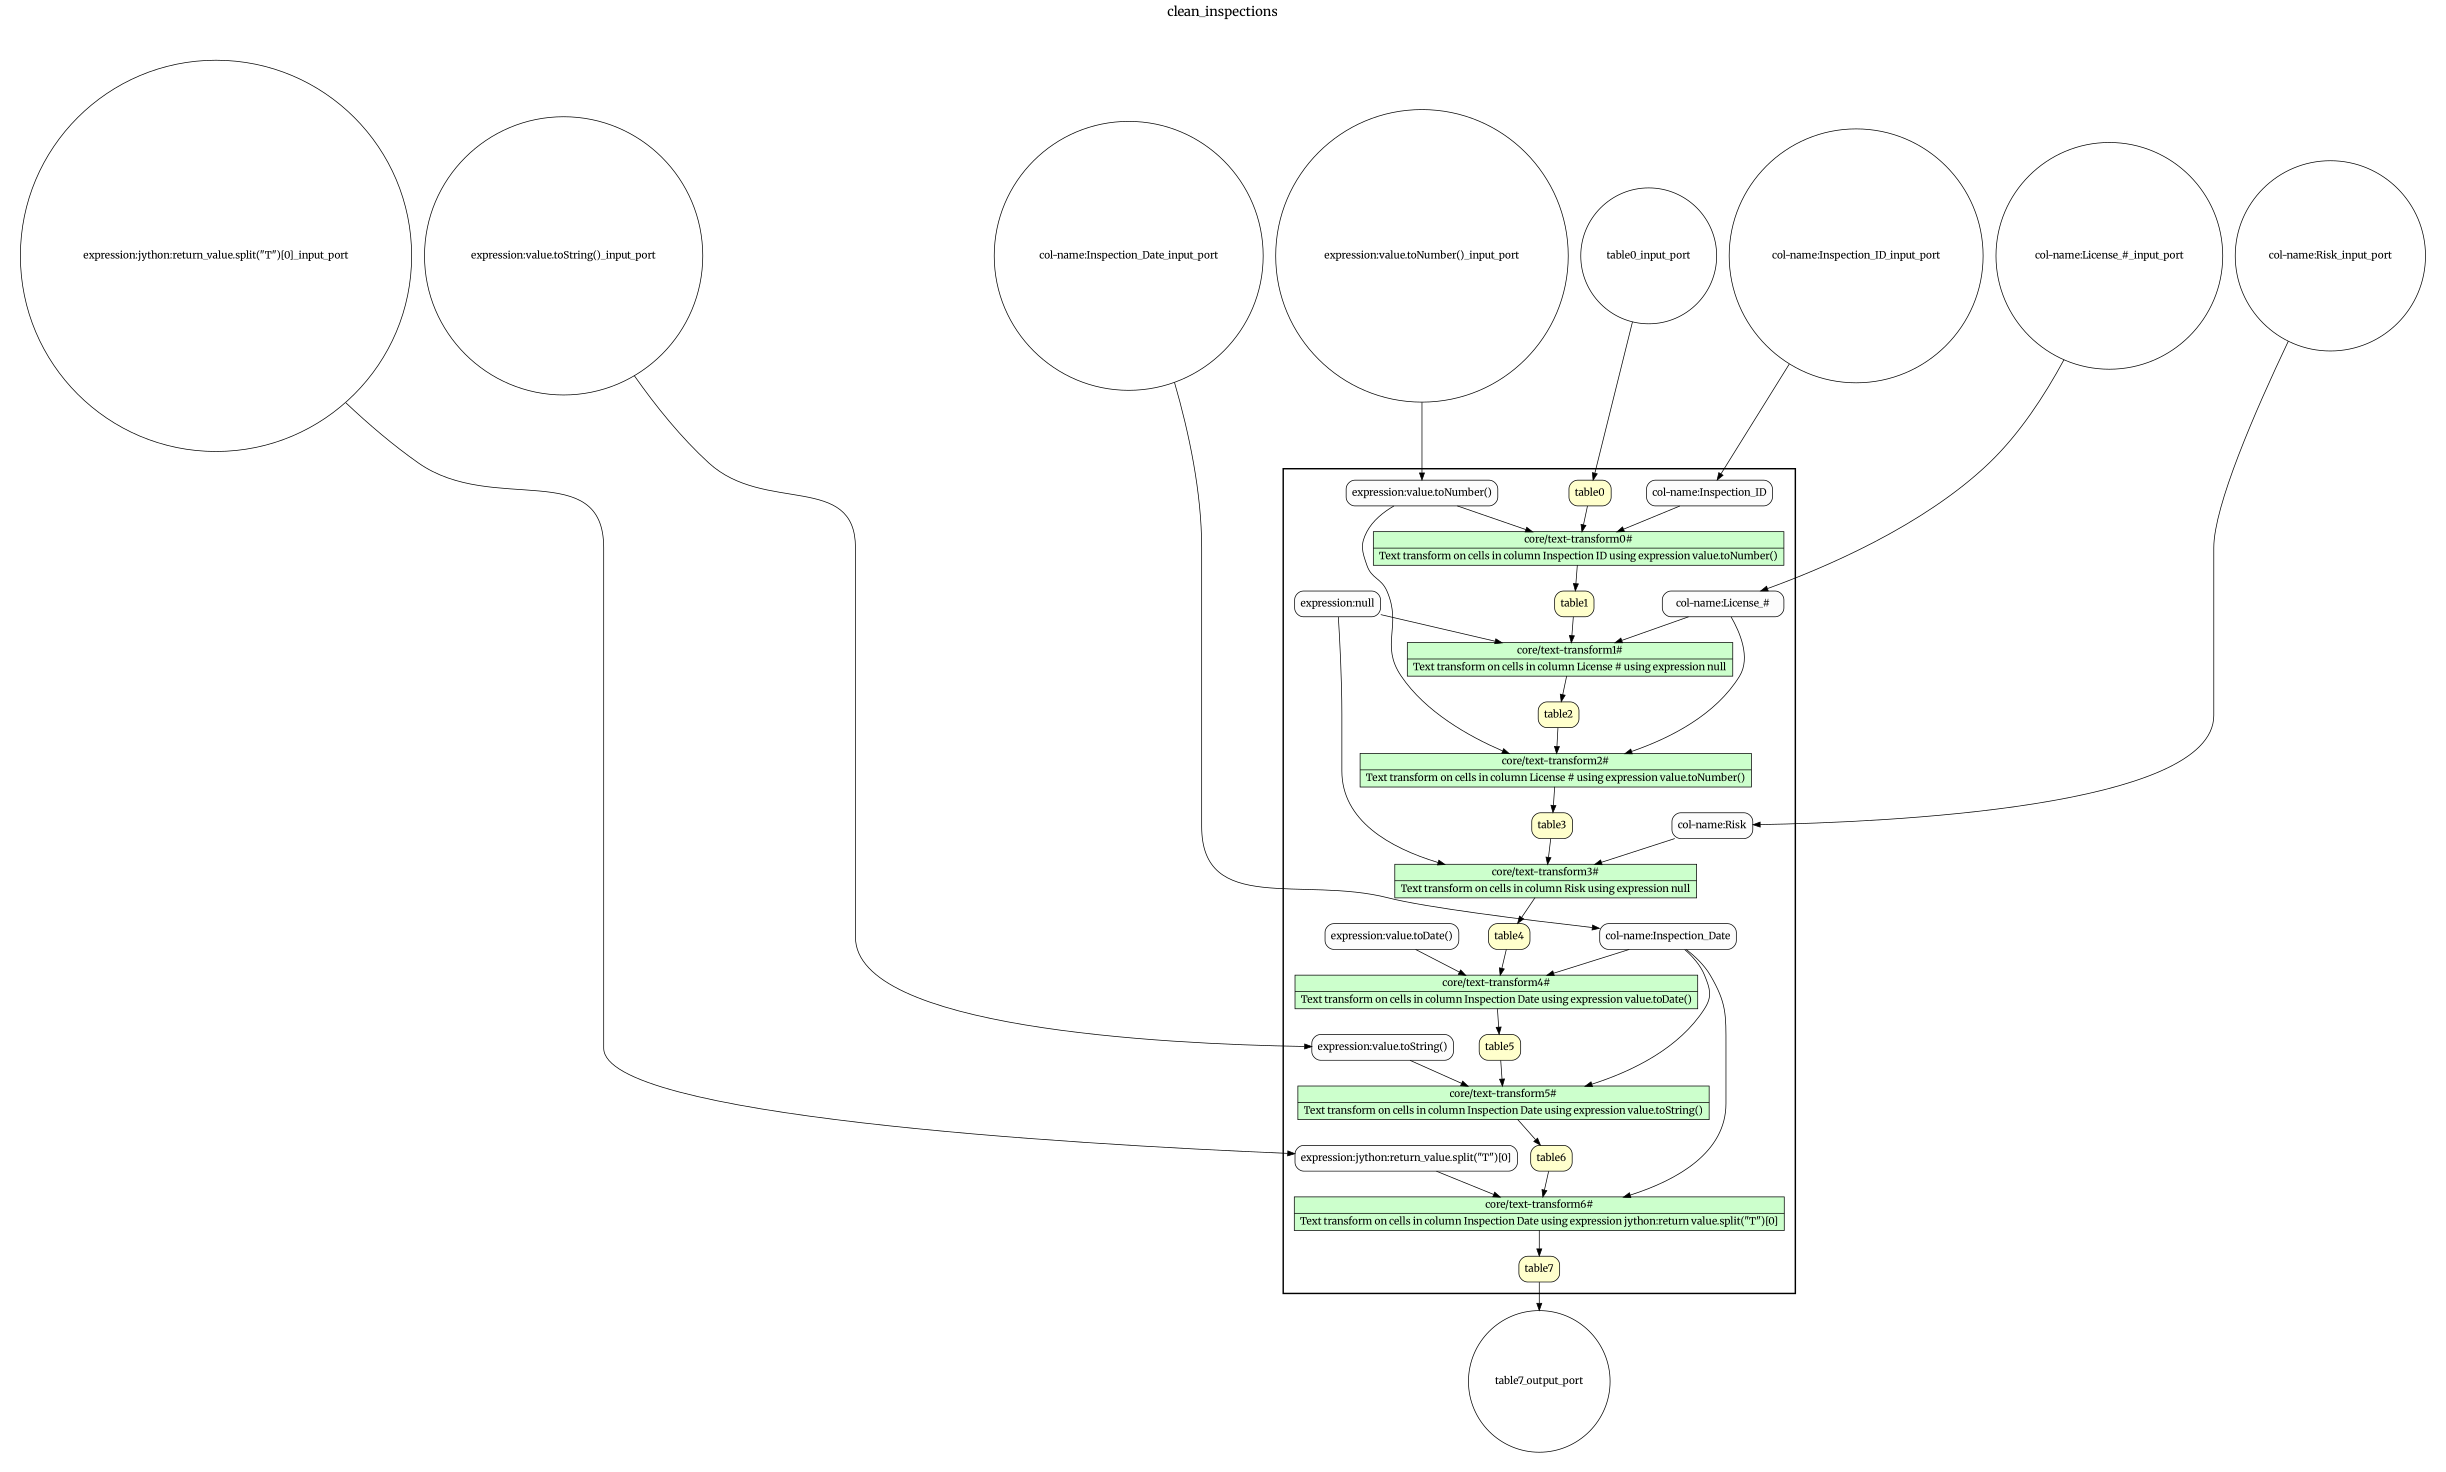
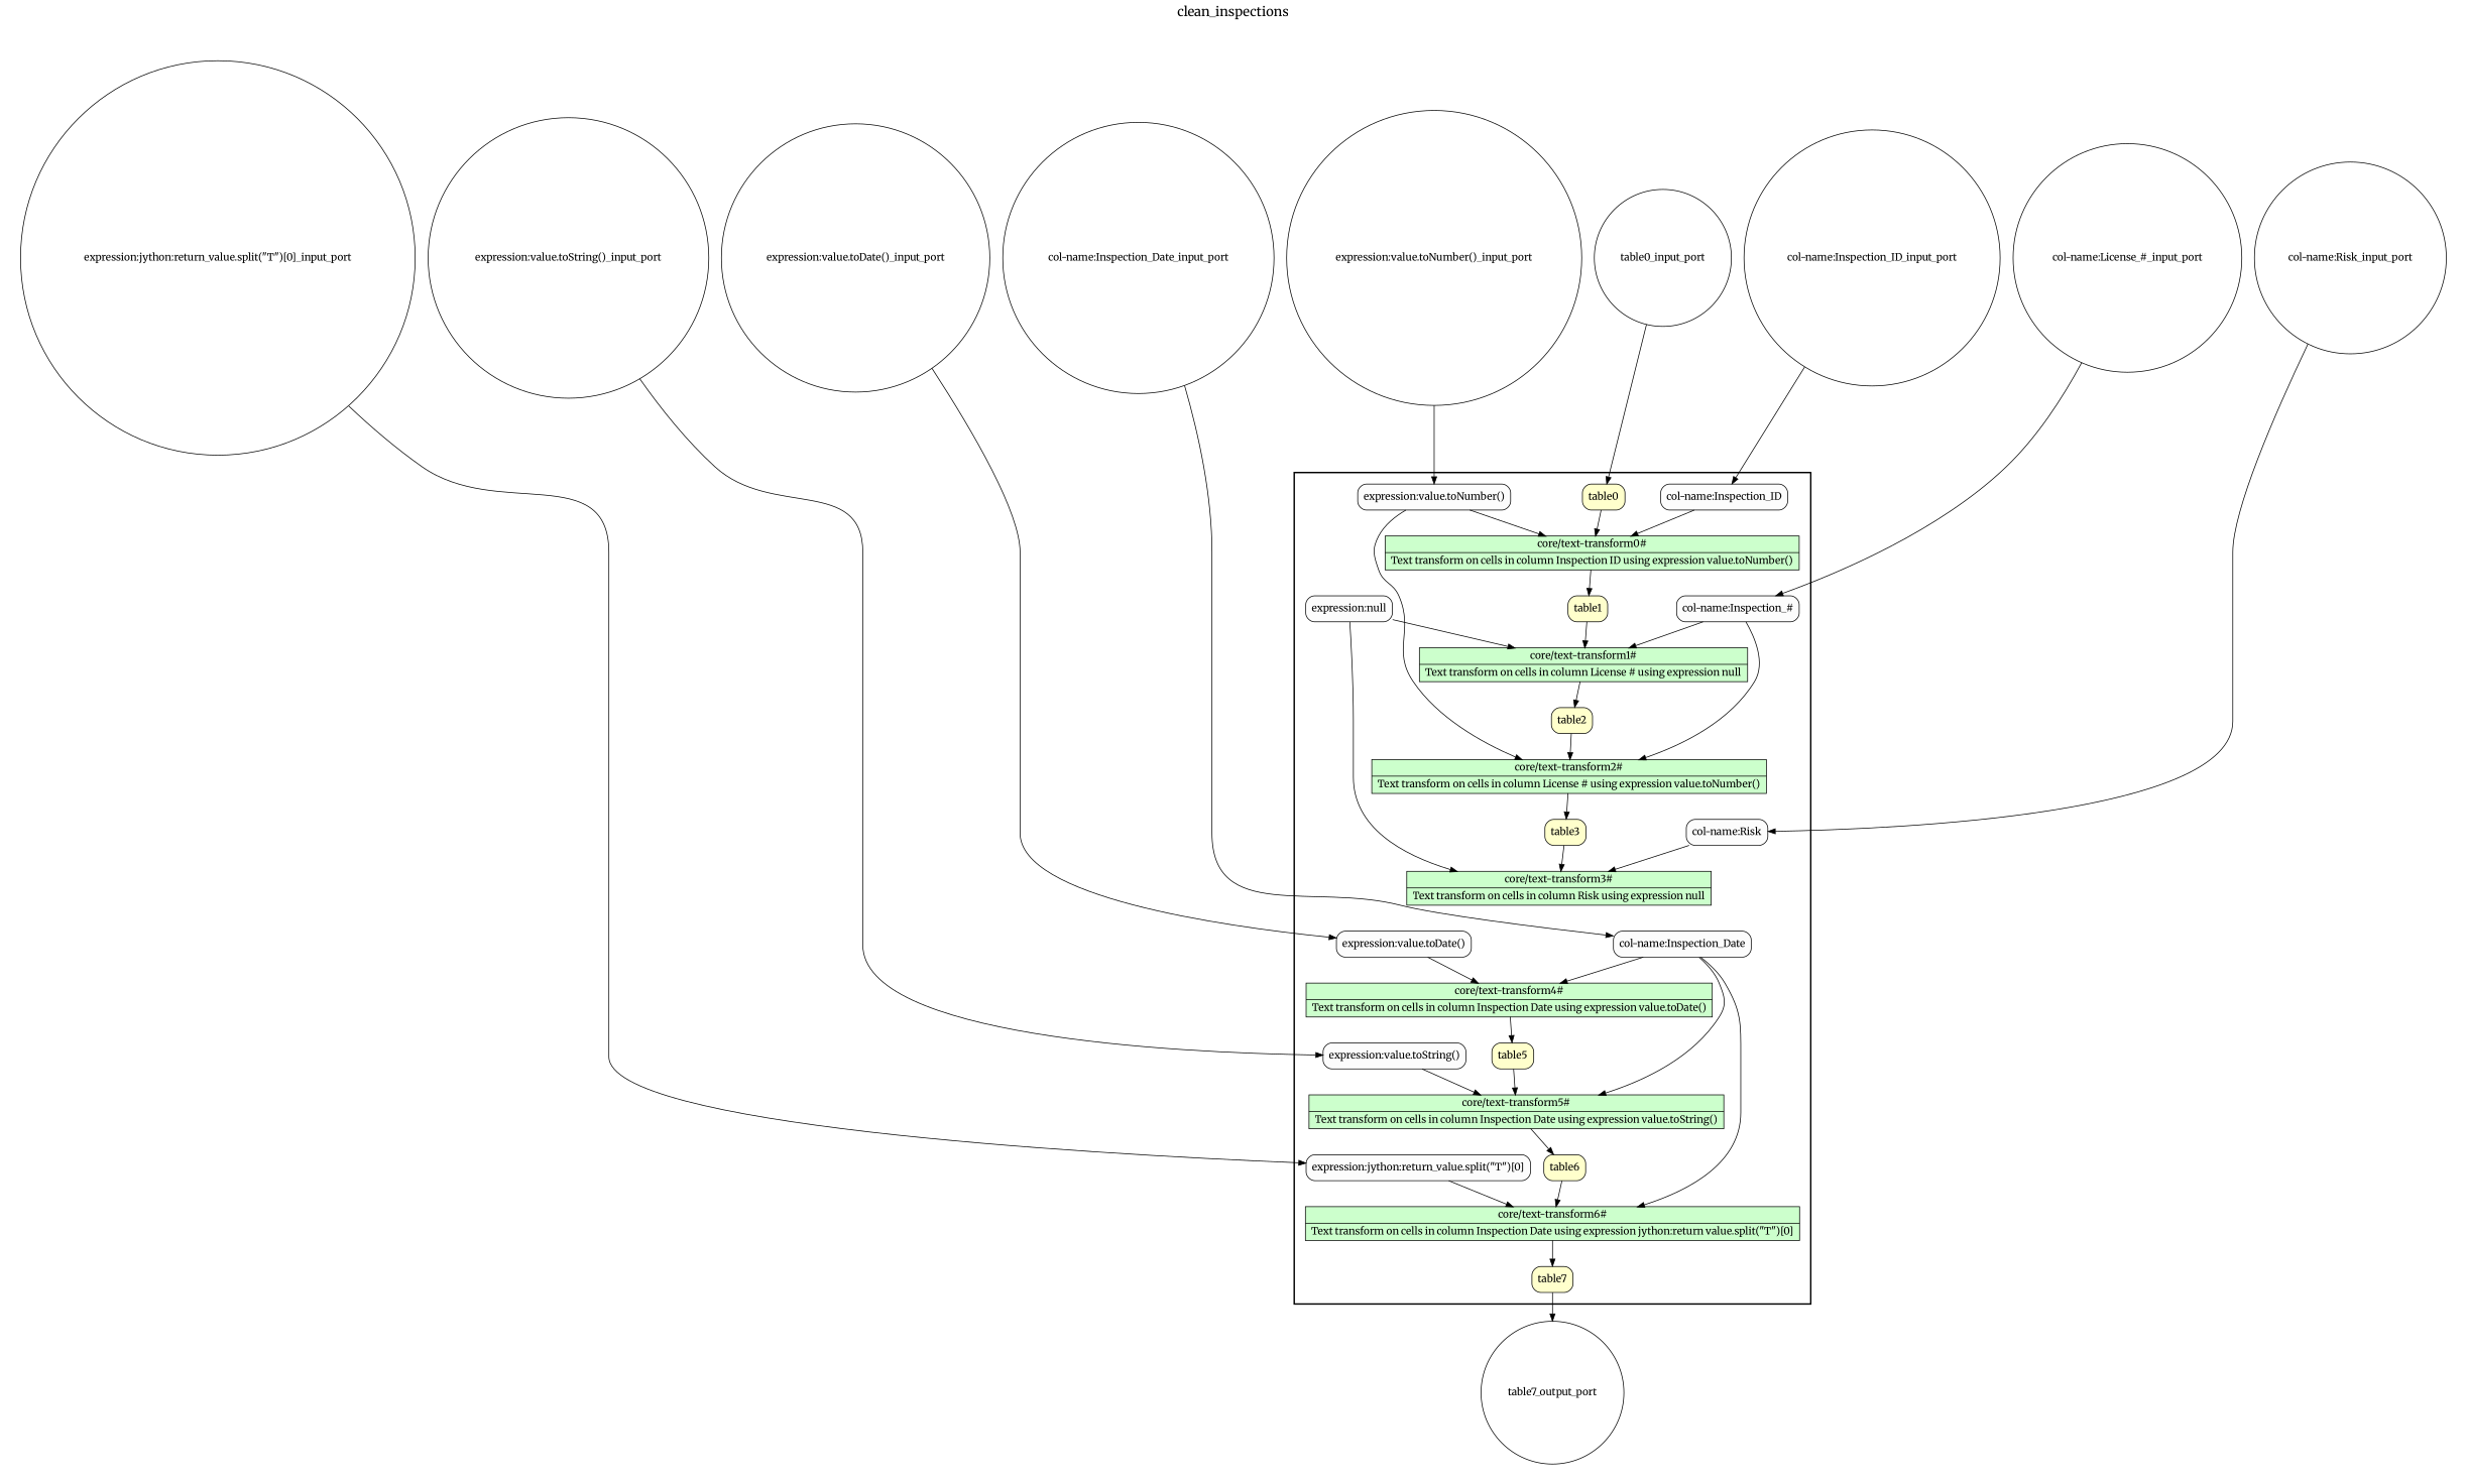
  digraph {
    fontname=Merriweather
    fontsize=18
    label=clean_inspections
    labelloc=t
    rankdir=TB
    node [fillcolor="#FFFFFF" fontname=Merriweather peripheries=1 shape=box style="rounded,filled"]
    edge [fontname=Merriweather]
    n1 [fillcolor="#CCFFCC" label="{<f0> core/text-transform0# |<f1> Text transform on cells in column Inspection ID using expression value.toNumber()}" rankdir=LR shape=record style=filled]
    table1 [fillcolor="#FFFFCC"]
    n3 [fillcolor="#CCFFCC" label="{<f0> core/text-transform1# |<f1> Text transform on cells in column License # using expression null}" rankdir=LR shape=record style=filled]
    table2 [fillcolor="#FFFFCC"]
    n5 [fillcolor="#CCFFCC" label="{<f0> core/text-transform2# |<f1> Text transform on cells in column License # using expression value.toNumber()}" rankdir=LR shape=record style=filled]
    table3 [fillcolor="#FFFFCC"]
    n7 [fillcolor="#CCFFCC" label="{<f0> core/text-transform3# |<f1> Text transform on cells in column Risk using expression null}" rankdir=LR shape=record style=filled]
-   table4 [fillcolor="#FFFFCC"]
    n9 [fillcolor="#CCFFCC" label="{<f0> core/text-transform4# |<f1> Text transform on cells in column Inspection Date using expression value.toDate()}" rankdir=LR shape=record style=filled]
    table5 [fillcolor="#FFFFCC"]
    n11 [fillcolor="#CCFFCC" label="{<f0> core/text-transform5# |<f1> Text transform on cells in column Inspection Date using expression value.toString()}" rankdir=LR shape=record style=filled]
    table6 [fillcolor="#FFFFCC"]
    n13 [fillcolor="#CCFFCC" label="{<f0> core/text-transform6# |<f1> Text transform on cells in column Inspection Date using expression jython\:return value.split(\"T\")[0]}" rankdir=LR shape=record style=filled]
    table7 [fillcolor="#FFFFCC"]
    table0 [fillcolor="#FFFFCC"]
    "col-name:Inspection_ID" [fillcolor="#FCFCFC"]
    "expression:value.toNumber()" [fillcolor="#FCFCFC"]
-   "col-name:License_#" [fillcolor="#FCFCFC"]
+   "col-name:License_#" [fillcolor="#FCFCFC" label="col-name:Inspection_#"]
    "expression:null" [fillcolor="#FCFCFC"]
    "col-name:Risk" [fillcolor="#FCFCFC"]
    "col-name:Inspection_Date" [fillcolor="#FCFCFC"]
    "expression:value.toDate()" [fillcolor="#FCFCFC"]
    "expression:value.toString()" [fillcolor="#FCFCFC"]
    "expression:jython:return_value.split(\"T\")[0]" [fillcolor="#FCFCFC"]
    "expression:jython:return_value.split(\"T\")[0]_input_port" [shape=circle width=0.2]
    "col-name:Inspection_Date_input_port" [shape=circle width=0.2]
    "col-name:Risk_input_port" [shape=circle width=0.2]
    "expression:value.toNumber()_input_port" [shape=circle width=0.2]
    "col-name:License_#_input_port" [shape=circle width=0.2]
+   "expression:value.toDate()_input_port" [shape=circle width=0.2]
    "col-name:Inspection_ID_input_port" [shape=circle width=0.2]
    "expression:value.toString()_input_port" [shape=circle width=0.2]
    table0_input_port [shape=circle width=0.2]
    table7_output_port [shape=circle width=0.2]
    subgraph cluster_1 {
      color=black
      label=""
      penwidth=2
      subgraph cluster_2 {
        color=white
        label=""
        penwidth=2
        n1
        table1
        n3
        table2
        n5
        table3
        n7
-       table4
        n9
        table5
        n11
        table6
        n13
        table7
        table0
        "col-name:Inspection_ID"
        "expression:value.toNumber()"
        "col-name:License_#"
        "expression:null"
        "col-name:Risk"
        "col-name:Inspection_Date"
        "expression:value.toDate()"
        "expression:value.toString()"
        "expression:jython:return_value.split(\"T\")[0]"
      }
    }
    subgraph cluster_3 {
      color=white
      label=""
      subgraph cluster_4 {
        color=white
        label=""
        table7_output_port
      }
    }
    subgraph cluster_5 {
      color=white
      label=""
      subgraph cluster_6 {
        color=white
        label=""
        "expression:jython:return_value.split(\"T\")[0]_input_port"
        "col-name:Inspection_Date_input_port"
        "col-name:Risk_input_port"
        "expression:value.toNumber()_input_port"
        "col-name:License_#_input_port"
+       "expression:value.toDate()_input_port"
        "col-name:Inspection_ID_input_port"
        "expression:value.toString()_input_port"
        table0_input_port
      }
    }
    n1 -> table1
    table1 -> n3
    n3 -> table2
    table2 -> n5
    n5 -> table3
    table3 -> n7
-   n7 -> table4
-   table4 -> n9
    n9 -> table5
    table5 -> n11
    n11 -> table6
    table6 -> n13
    n13 -> table7
    table7 -> table7_output_port
    table0 -> n1
    "col-name:Inspection_ID" -> n1
    "expression:value.toNumber()" -> n1
    "expression:value.toNumber()" -> n5
    "col-name:License_#" -> n3
    "col-name:License_#" -> n5
    "expression:null" -> n3
    "expression:null" -> n7
    "col-name:Risk" -> n7
    "col-name:Inspection_Date" -> n9
    "col-name:Inspection_Date" -> n11
    "col-name:Inspection_Date" -> n13
    "expression:value.toDate()" -> n9
    "expression:value.toString()" -> n11
    "expression:jython:return_value.split(\"T\")[0]" -> n13
    "expression:jython:return_value.split(\"T\")[0]_input_port" -> "expression:jython:return_value.split(\"T\")[0]"
    "col-name:Inspection_Date_input_port" -> "col-name:Inspection_Date"
    "col-name:Risk_input_port" -> "col-name:Risk"
    "expression:value.toNumber()_input_port" -> "expression:value.toNumber()"
    "col-name:License_#_input_port" -> "col-name:License_#"
+   "expression:value.toDate()_input_port" -> "expression:value.toDate()"
    "col-name:Inspection_ID_input_port" -> "col-name:Inspection_ID"
    "expression:value.toString()_input_port" -> "expression:value.toString()"
    table0_input_port -> table0
  }
